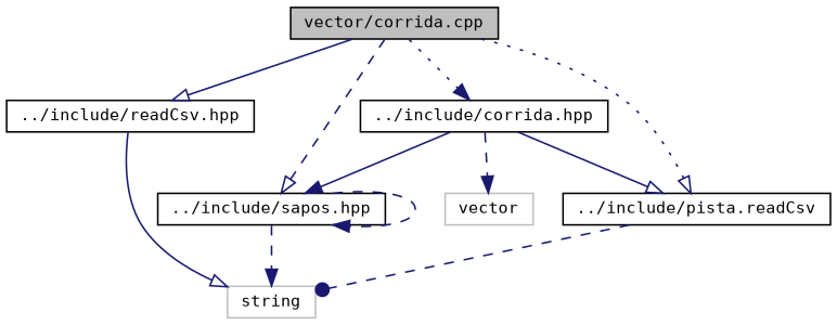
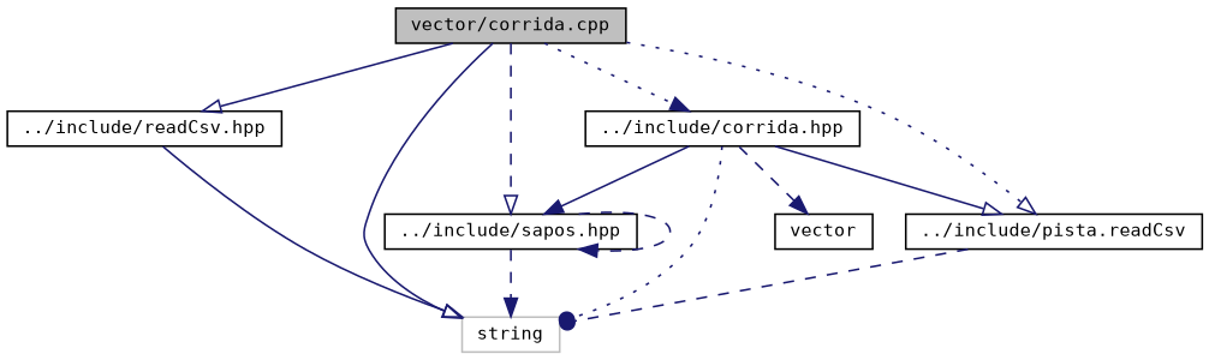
  digraph {
    fontname="DejaVu Sans Mono"
    node [color=black fillcolor=white fontname="DejaVu Sans Mono" fontsize=10 shape=record style=filled]
    edge [arrowhead=onormal color=midnightblue fontname="DejaVu Sans Mono" fontsize=10 labelfontname=Helvetica labelfontsize=10 style=solid]
    n1 [fillcolor=grey75 fontcolor=black height=0.2 label="vector/corrida.cpp" width=0.4]
    n2 [height=0.2 label="../include/readCsv.hpp" width=0.4]
    n3 [color=grey75 height=0.2 label=string width=0.4]
    n4 [height=0.2 label="../include/corrida.hpp" width=0.4]
    n5 [height=0.2 label="../include/sapos.hpp" width=0.4]
    n6 [height=0.2 label="../include/pista.readCsv" width=0.4]
-   n7 [color=grey75 height=0.2 label=vector width=0.4]
+   n7 [height=0.2 label=vector width=0.4]
    n1 -> n2
+   n1 -> n3
    n1 -> n4 [arrowhead=normal style=dotted]
    n1 -> n5 [style=dashed]
    n1 -> n6 [style=dotted]
    n2 -> n3
+   n4 -> n3 [arrowhead=dot style=dotted]
    n4 -> n5 [arrowhead=normal]
    n4 -> n6
    n4 -> n7 [arrowhead=normal style=dashed]
    n5 -> n3 [arrowhead=normal style=dashed]
    n5 -> n5 [arrowhead=normal style=dashed]
    n6 -> n3 [arrowhead=dot style=dashed]
  }
